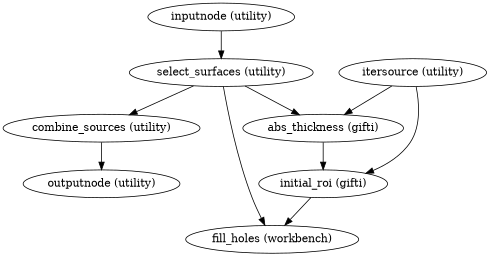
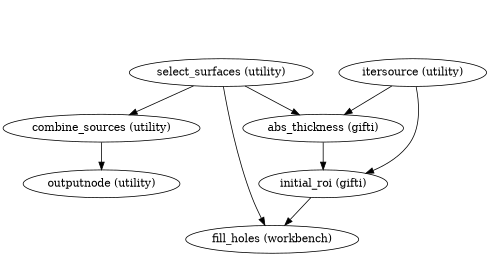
  strict digraph {
-   "inputnode (utility)"
    "select_surfaces (utility)"
    "abs_thickness (gifti)"
    "fill_holes (workbench)"
    "combine_sources (utility)"
    "initial_roi (gifti)"
    "outputnode (utility)"
    "itersource (utility)"
-   "inputnode (utility)" -> "select_surfaces (utility)"
    "select_surfaces (utility)" -> "abs_thickness (gifti)"
    "select_surfaces (utility)" -> "fill_holes (workbench)"
    "select_surfaces (utility)" -> "combine_sources (utility)"
    "abs_thickness (gifti)" -> "initial_roi (gifti)"
    "combine_sources (utility)" -> "outputnode (utility)"
    "initial_roi (gifti)" -> "fill_holes (workbench)"
    "itersource (utility)" -> "abs_thickness (gifti)"
    "itersource (utility)" -> "initial_roi (gifti)"
  }
